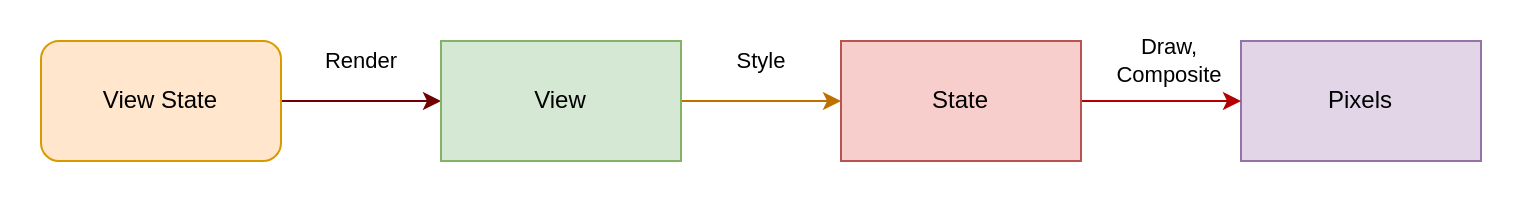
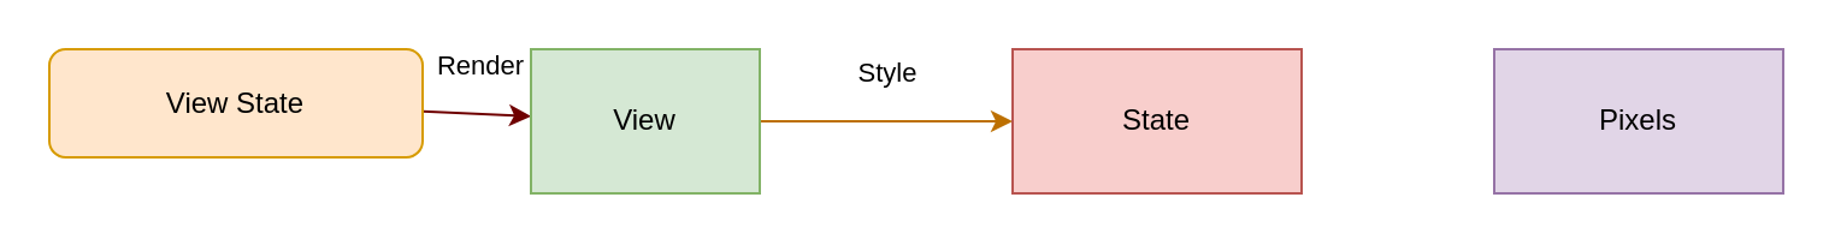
  <mxCell id="0" />
  <mxCell id="1" parent="0" />
  <mxCell id="2" value="Render" style="edgeStyle=none;html=1;fillColor=#a20025;strokeColor=#6F0000;" edge="1" parent="1" source="3" target="5"><mxGeometry y="20" relative="1" as="geometry"><mxPoint as="offset" /></mxGeometry></mxCell>
- <mxCell id="3" value="View State" style="rounded=1;whiteSpace=wrap;html=1;fillColor=#ffe6cc;strokeColor=#d79b00;" vertex="1" parent="1"><mxGeometry x="20" y="20" width="120" height="60" as="geometry" /></mxCell>
+ <mxCell id="3" value="View State" style="rounded=1;whiteSpace=wrap;html=1;fillColor=#ffe6cc;strokeColor=#d79b00;" vertex="1" parent="1"><mxGeometry x="20" y="20" width="155" height="45" as="geometry" /></mxCell>
  <mxCell id="4" value="Style" style="edgeStyle=none;html=1;fillColor=#f0a30a;strokeColor=#BD7000;" edge="1" parent="1" source="5" target="8"><mxGeometry y="20" relative="1" as="geometry"><mxPoint as="offset" /></mxGeometry></mxCell>
- <mxCell id="5" value="View" style="rounded=0;whiteSpace=wrap;html=1;fillColor=#d5e8d4;strokeColor=#82b366;" vertex="1" parent="1"><mxGeometry x="220" y="20" width="120" height="60" as="geometry" /></mxCell>
+ <mxCell id="5" value="View" style="rounded=0;whiteSpace=wrap;html=1;fillColor=#d5e8d4;strokeColor=#82b366;" vertex="1" parent="1"><mxGeometry x="220" y="20" width="95" height="60" as="geometry" /></mxCell>
  <mxCell id="6" value="Pixels" style="rounded=0;whiteSpace=wrap;html=1;fillColor=#e1d5e7;strokeColor=#9673a6;" vertex="1" parent="1"><mxGeometry x="620" y="20" width="120" height="60" as="geometry" /></mxCell>
- <mxCell id="7" value="Draw,&lt;br&gt;Composite" style="edgeStyle=none;html=1;fillColor=#e51400;strokeColor=#B20000;" edge="1" parent="1" source="8" target="6"><mxGeometry x="0.091" y="20" relative="1" as="geometry"><mxPoint as="offset" /></mxGeometry></mxCell>
  <mxCell id="8" value="State" style="rounded=0;whiteSpace=wrap;html=1;fillColor=#f8cecc;strokeColor=#b85450;" vertex="1" parent="1"><mxGeometry x="420" y="20" width="120" height="60" as="geometry" /></mxCell>
